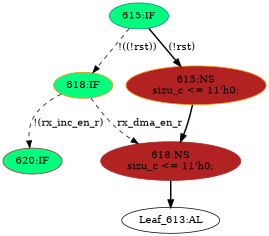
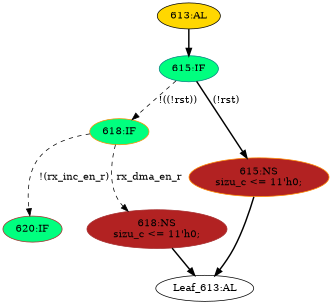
  strict digraph {
    node [color=darkorange fillcolor=springgreen statements="[]" style=filled typ=IfStatement]
    edge [cond="[]" lineno=None style=bold]
    n1 [ast="<pyverilog.vparser.ast.IfStatement object at 0x7fa020e50910>" label="618:IF"]
    n2 [ast="<pyverilog.vparser.ast.IfStatement object at 0x7fa020e50950>" color=brown label="620:IF"]
    n3 [ast="<pyverilog.vparser.ast.NonblockingSubstitution object at 0x7fa020e50b90>" color=brown fillcolor=firebrick label="618:NS\nsizu_c <= 11'h0;" statements="[<pyverilog.vparser.ast.NonblockingSubstitution object at 0x7fa020e50b90>]" typ=NonblockingSubstitution]
    n4 [color=black def_var="['sizu_c']" label="Leaf_613:AL" fillcolor="" statements="" style="" typ=""]
    n5 [ast="<pyverilog.vparser.ast.NonblockingSubstitution object at 0x7fa020e50d10>" fillcolor=firebrick label="615:NS\nsizu_c <= 11'h0;" statements="[<pyverilog.vparser.ast.NonblockingSubstitution object at 0x7fa020e50d10>]" typ=NonblockingSubstitution]
+   n6 [ast="<pyverilog.vparser.ast.Always object at 0x7fa020ea9f90>" clk_sens=True color=black fillcolor=gold label="613:AL" sens="['clk']" typ=Always use_var="['rst', 'siz_inc', 'rx_dma_en_r', 'sizu_c']"]
    n7 [ast="<pyverilog.vparser.ast.IfStatement object at 0x7fa020e50ed0>" color=teal label="615:IF"]
    n1 -> n2 [cond="['rx_dma_en_r']" label="!(rx_inc_en_r)" lineno=618 style=dashed]
    n1 -> n3 [cond="['rx_dma_en_r']" label=rx_dma_en_r lineno=618 style=dashed]
    n3 -> n4
-   n5 -> n3
+   n5 -> n4
+   n6 -> n7
    n7 -> n1 [cond="['rst']" label="!((!rst))" lineno=615 style=dashed]
    n7 -> n5 [cond="['rst']" label="(!rst)" lineno=615]
  }
